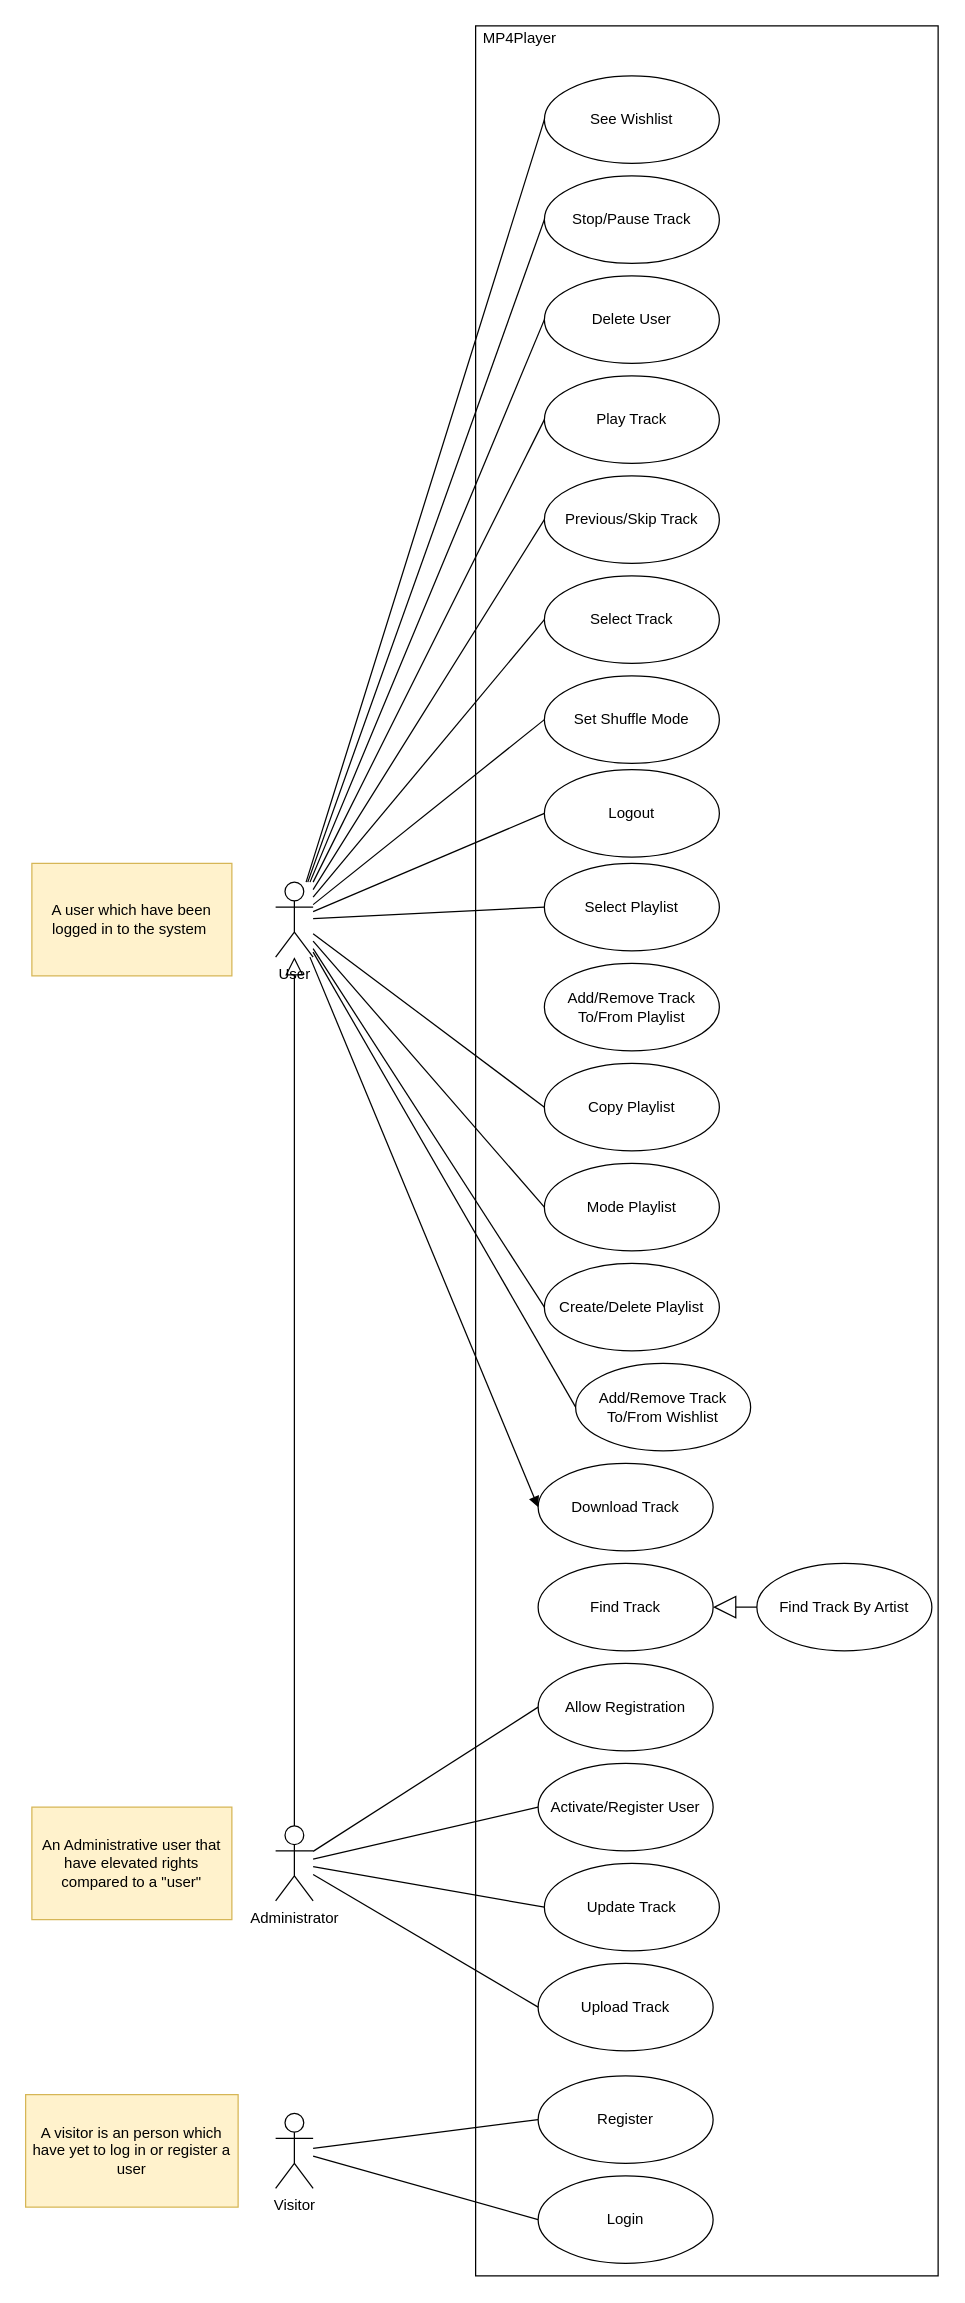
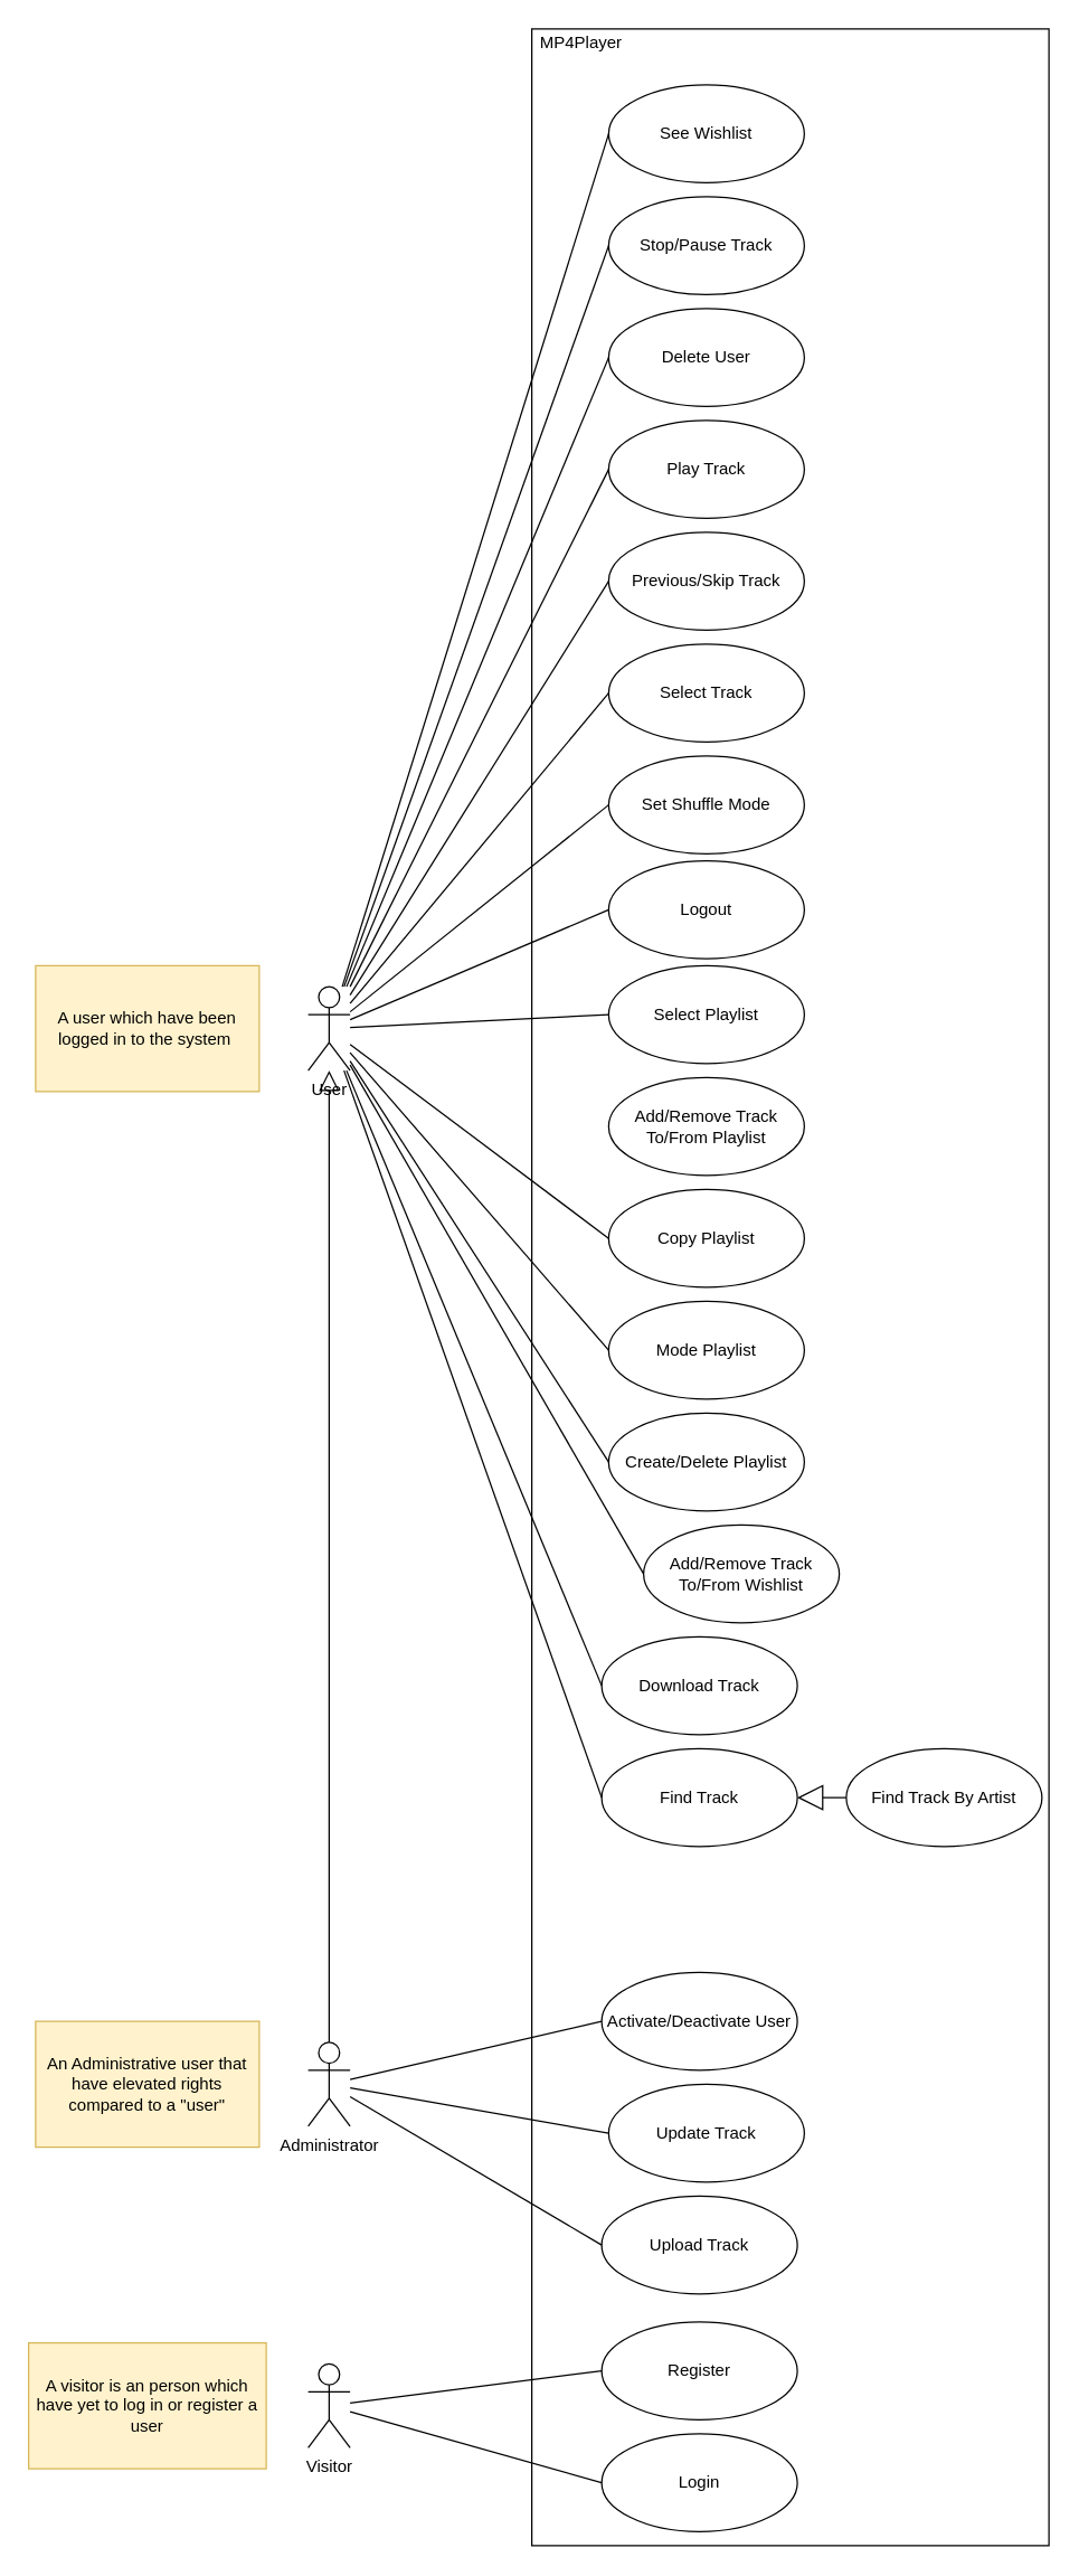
  <mxCell id="0" />
  <mxCell id="1" parent="0" />
  <mxCell id="2" value="User" style="shape=umlActor;verticalLabelPosition=bottom;verticalAlign=top;html=1;outlineConnect=0;" parent="1" vertex="1"><mxGeometry x="220" y="705" width="30" height="60" as="geometry" /></mxCell>
  <mxCell id="3" value="" style="rounded=0;whiteSpace=wrap;html=1;" parent="1" vertex="1"><mxGeometry x="380" y="20" width="370" height="1800" as="geometry" /></mxCell>
  <mxCell id="4" value="Play Track" style="ellipse;whiteSpace=wrap;html=1;" parent="1" vertex="1"><mxGeometry x="435" y="300" width="140" height="70" as="geometry" /></mxCell>
  <mxCell id="5" value="Previous/Skip Track" style="ellipse;whiteSpace=wrap;html=1;" parent="1" vertex="1"><mxGeometry x="435" y="380" width="140" height="70" as="geometry" /></mxCell>
  <mxCell id="6" value="Select Track" style="ellipse;whiteSpace=wrap;html=1;" parent="1" vertex="1"><mxGeometry x="435" y="460" width="140" height="70" as="geometry" /></mxCell>
  <mxCell id="7" value="Set Shuffle Mode" style="ellipse;whiteSpace=wrap;html=1;" parent="1" vertex="1"><mxGeometry x="435" y="540" width="140" height="70" as="geometry" /></mxCell>
  <mxCell id="8" value="Logout" style="ellipse;whiteSpace=wrap;html=1;" parent="1" vertex="1"><mxGeometry x="435" y="615" width="140" height="70" as="geometry" /></mxCell>
  <mxCell id="9" value="Select Playlist" style="ellipse;whiteSpace=wrap;html=1;" parent="1" vertex="1"><mxGeometry x="435" y="690" width="140" height="70" as="geometry" /></mxCell>
  <mxCell id="10" value="Add/Remove Track To/From Playlist" style="ellipse;whiteSpace=wrap;html=1;" parent="1" vertex="1"><mxGeometry x="435" y="770" width="140" height="70" as="geometry" /></mxCell>
  <mxCell id="11" value="Copy Playlist" style="ellipse;whiteSpace=wrap;html=1;" parent="1" vertex="1"><mxGeometry x="435" y="850" width="140" height="70" as="geometry" /></mxCell>
  <mxCell id="12" value="Mode Playlist" style="ellipse;whiteSpace=wrap;html=1;" parent="1" vertex="1"><mxGeometry x="435" y="930" width="140" height="70" as="geometry" /></mxCell>
  <mxCell id="13" value="" style="endArrow=none;html=1;entryX=0;entryY=0.5;entryDx=0;entryDy=0;" parent="1" source="2" target="4" edge="1"><mxGeometry width="50" height="50" relative="1" as="geometry"><mxPoint x="260" y="480" as="sourcePoint" /><mxPoint x="310" y="430" as="targetPoint" /><Array as="points" /></mxGeometry></mxCell>
  <mxCell id="14" value="" style="endArrow=none;html=1;entryX=0;entryY=0.5;entryDx=0;entryDy=0;" parent="1" source="2" target="5" edge="1"><mxGeometry width="50" height="50" relative="1" as="geometry"><mxPoint x="270" y="300" as="sourcePoint" /><mxPoint x="450" y="335" as="targetPoint" /><Array as="points" /></mxGeometry></mxCell>
  <mxCell id="15" value="" style="endArrow=none;html=1;entryX=0;entryY=0.5;entryDx=0;entryDy=0;" parent="1" source="2" target="6" edge="1"><mxGeometry width="50" height="50" relative="1" as="geometry"><mxPoint x="280" y="310" as="sourcePoint" /><mxPoint x="460" y="345" as="targetPoint" /><Array as="points" /></mxGeometry></mxCell>
  <mxCell id="16" value="" style="endArrow=none;html=1;entryX=0;entryY=0.5;entryDx=0;entryDy=0;" parent="1" source="2" target="7" edge="1"><mxGeometry width="50" height="50" relative="1" as="geometry"><mxPoint x="290" y="320" as="sourcePoint" /><mxPoint x="470" y="355" as="targetPoint" /><Array as="points" /></mxGeometry></mxCell>
  <mxCell id="17" value="" style="endArrow=none;html=1;entryX=0;entryY=0.5;entryDx=0;entryDy=0;" parent="1" source="2" target="8" edge="1"><mxGeometry width="50" height="50" relative="1" as="geometry"><mxPoint x="310" y="340" as="sourcePoint" /><mxPoint x="490" y="375" as="targetPoint" /><Array as="points" /></mxGeometry></mxCell>
  <mxCell id="18" value="" style="endArrow=none;html=1;entryX=0;entryY=0.5;entryDx=0;entryDy=0;" parent="1" source="2" target="9" edge="1"><mxGeometry width="50" height="50" relative="1" as="geometry"><mxPoint x="680" y="900" as="sourcePoint" /><mxPoint x="730" y="850" as="targetPoint" /><Array as="points" /></mxGeometry></mxCell>
  <mxCell id="19" value="" style="endArrow=none;html=1;entryX=0;entryY=0.5;entryDx=0;entryDy=0;" parent="1" source="2" target="11" edge="1"><mxGeometry width="50" height="50" relative="1" as="geometry"><mxPoint x="200" y="750" as="sourcePoint" /><mxPoint x="460" y="985" as="targetPoint" /><Array as="points" /></mxGeometry></mxCell>
  <mxCell id="20" value="" style="endArrow=none;html=1;entryX=0;entryY=0.5;entryDx=0;entryDy=0;" parent="1" source="2" target="12" edge="1"><mxGeometry width="50" height="50" relative="1" as="geometry"><mxPoint x="210" y="760" as="sourcePoint" /><mxPoint x="470" y="995" as="targetPoint" /><Array as="points" /></mxGeometry></mxCell>
  <mxCell id="21" value="" style="endArrow=block;endFill=0;endSize=12;html=1;" parent="1" source="22" target="2" edge="1"><mxGeometry width="160" relative="1" as="geometry"><mxPoint x="-284" y="180" as="sourcePoint" /><mxPoint x="310" y="920" as="targetPoint" /><Array as="points" /></mxGeometry></mxCell>
  <mxCell id="22" value="Administrator" style="shape=umlActor;verticalLabelPosition=bottom;verticalAlign=top;html=1;" parent="1" vertex="1"><mxGeometry x="220" y="1460" width="30" height="60" as="geometry" /></mxCell>
  <mxCell id="23" value="Upload Track" style="ellipse;whiteSpace=wrap;html=1;" parent="1" vertex="1"><mxGeometry x="430" y="1570" width="140" height="70" as="geometry" /></mxCell>
  <mxCell id="24" value="Create/Delete Playlist" style="ellipse;whiteSpace=wrap;html=1;" parent="1" vertex="1"><mxGeometry x="435" y="1010" width="140" height="70" as="geometry" /></mxCell>
  <mxCell id="25" value="" style="endArrow=none;html=1;entryX=0;entryY=0.5;entryDx=0;entryDy=0;" parent="1" source="2" target="24" edge="1"><mxGeometry width="50" height="50" relative="1" as="geometry"><mxPoint x="190" y="740" as="sourcePoint" /><mxPoint x="450" y="1215" as="targetPoint" /><Array as="points" /></mxGeometry></mxCell>
  <mxCell id="26" value="" style="endArrow=none;html=1;entryX=0;entryY=0.5;entryDx=0;entryDy=0;" parent="1" source="22" target="23" edge="1"><mxGeometry width="50" height="50" relative="1" as="geometry"><mxPoint x="185" y="1890" as="sourcePoint" /><mxPoint x="235" y="1840" as="targetPoint" /></mxGeometry></mxCell>
  <mxCell id="27" value="Update Track" style="ellipse;whiteSpace=wrap;html=1;" parent="1" vertex="1"><mxGeometry x="435" y="1490" width="140" height="70" as="geometry" /></mxCell>
  <mxCell id="28" value="" style="endArrow=none;html=1;entryX=0;entryY=0.5;entryDx=0;entryDy=0;" parent="1" source="22" target="27" edge="1"><mxGeometry width="50" height="50" relative="1" as="geometry"><mxPoint x="185" y="1890" as="sourcePoint" /><mxPoint x="235" y="1840" as="targetPoint" /></mxGeometry></mxCell>
- <mxCell id="29" value="Activate/Register User" style="ellipse;whiteSpace=wrap;html=1;" parent="1" vertex="1"><mxGeometry x="430" y="1410" width="140" height="70" as="geometry" /></mxCell>
+ <mxCell id="29" value="Activate/Deactivate User" style="ellipse;whiteSpace=wrap;html=1;" parent="1" vertex="1"><mxGeometry x="430" y="1410" width="140" height="70" as="geometry" /></mxCell>
  <mxCell id="30" value="" style="endArrow=none;html=1;entryX=0;entryY=0.5;entryDx=0;entryDy=0;" parent="1" source="22" target="29" edge="1"><mxGeometry width="50" height="50" relative="1" as="geometry"><mxPoint x="185" y="1840" as="sourcePoint" /><mxPoint x="445" y="1775" as="targetPoint" /></mxGeometry></mxCell>
  <mxCell id="31" value="A user which have been logged in to the system&amp;nbsp;" style="rounded=0;whiteSpace=wrap;html=1;fillColor=#fff2cc;strokeColor=#d6b656;" parent="1" vertex="1"><mxGeometry x="25" y="690" width="160" height="90" as="geometry" /></mxCell>
  <mxCell id="32" value="An Administrative user that have elevated rights compared to a &quot;user&quot;" style="rounded=0;whiteSpace=wrap;html=1;fillColor=#fff2cc;strokeColor=#d6b656;" parent="1" vertex="1"><mxGeometry x="25" y="1445" width="160" height="90" as="geometry" /></mxCell>
- <mxCell id="33" value="Allow Registration" style="ellipse;whiteSpace=wrap;html=1;" parent="1" vertex="1"><mxGeometry x="430" y="1330" width="140" height="70" as="geometry" /></mxCell>
- <mxCell id="34" value="" style="endArrow=none;html=1;entryX=0;entryY=0.5;entryDx=0;entryDy=0;" parent="1" source="22" target="33" edge="1"><mxGeometry width="50" height="50" relative="1" as="geometry"><mxPoint x="185" y="1840" as="sourcePoint" /><mxPoint x="445" y="1695" as="targetPoint" /></mxGeometry></mxCell>
  <mxCell id="35" value="Add/Remove Track To/From Wishlist" style="ellipse;whiteSpace=wrap;html=1;" parent="1" vertex="1"><mxGeometry x="460" y="1090" width="140" height="70" as="geometry" /></mxCell>
  <mxCell id="36" value="" style="endArrow=none;html=1;entryX=0;entryY=0.5;entryDx=0;entryDy=0;" parent="1" source="2" target="35" edge="1"><mxGeometry width="50" height="50" relative="1" as="geometry"><mxPoint x="130" y="1010" as="sourcePoint" /><mxPoint x="440" y="1215" as="targetPoint" /><Array as="points" /></mxGeometry></mxCell>
  <mxCell id="37" value="MP4Player" style="text;html=1;align=center;verticalAlign=middle;resizable=0;points=[];autosize=1;" parent="1" vertex="1"><mxGeometry x="380" y="20" width="70" height="20" as="geometry" /></mxCell>
  <mxCell id="38" value="Download Track" style="ellipse;whiteSpace=wrap;html=1;" parent="1" vertex="1"><mxGeometry x="430" y="1170" width="140" height="70" as="geometry" /></mxCell>
- <mxCell id="39" value="" style="endArrow=block;html=1;entryX=0;entryY=0.5;entryDx=0;entryDy=0;" parent="1" source="2" target="38" edge="1"><mxGeometry width="50" height="50" relative="1" as="geometry"><mxPoint x="-260" y="730" as="sourcePoint" /><mxPoint x="440" y="1375" as="targetPoint" /><Array as="points" /></mxGeometry></mxCell>
+ <mxCell id="39" value="" style="endArrow=none;html=1;entryX=0;entryY=0.5;entryDx=0;entryDy=0;" parent="1" source="2" target="38" edge="1"><mxGeometry width="50" height="50" relative="1" as="geometry"><mxPoint x="-260" y="730" as="sourcePoint" /><mxPoint x="440" y="1375" as="targetPoint" /><Array as="points" /></mxGeometry></mxCell>
  <mxCell id="40" value="Find Track" style="ellipse;whiteSpace=wrap;html=1;" parent="1" vertex="1"><mxGeometry x="430" y="1250" width="140" height="70" as="geometry" /></mxCell>
  <mxCell id="41" value="Find Track By Artist" style="ellipse;whiteSpace=wrap;html=1;" parent="1" vertex="1"><mxGeometry x="605" y="1250" width="140" height="70" as="geometry" /></mxCell>
  <mxCell id="42" value="" style="endArrow=block;endSize=16;endFill=0;html=1;exitX=0;exitY=0.5;exitDx=0;exitDy=0;entryX=1;entryY=0.5;entryDx=0;entryDy=0;rounded=0;" parent="1" source="41" target="40" edge="1"><mxGeometry width="160" relative="1" as="geometry"><mxPoint x="-10" y="1590" as="sourcePoint" /><mxPoint x="150" y="1590" as="targetPoint" /><Array as="points" /></mxGeometry></mxCell>
+ <mxCell id="43" value="" style="endArrow=none;html=1;entryX=0;entryY=0.5;entryDx=0;entryDy=0;" parent="1" source="2" target="40" edge="1"><mxGeometry width="50" height="50" relative="1" as="geometry"><mxPoint x="-260" y="755" as="sourcePoint" /><mxPoint x="440" y="1455" as="targetPoint" /><Array as="points" /></mxGeometry></mxCell>
  <mxCell id="44" value="Visitor" style="shape=umlActor;verticalLabelPosition=bottom;verticalAlign=top;html=1;outlineConnect=0;" parent="1" vertex="1"><mxGeometry x="220" y="1690" width="30" height="60" as="geometry" /></mxCell>
  <mxCell id="45" value="Register" style="ellipse;whiteSpace=wrap;html=1;" parent="1" vertex="1"><mxGeometry x="430" y="1660" width="140" height="70" as="geometry" /></mxCell>
  <mxCell id="46" value="Login" style="ellipse;whiteSpace=wrap;html=1;" parent="1" vertex="1"><mxGeometry x="430" y="1740" width="140" height="70" as="geometry" /></mxCell>
  <mxCell id="47" value="" style="endArrow=none;html=1;entryX=0;entryY=0.5;entryDx=0;entryDy=0;" parent="1" source="44" target="45" edge="1"><mxGeometry width="50" height="50" relative="1" as="geometry"><mxPoint x="45" y="1930" as="sourcePoint" /><mxPoint x="95" y="1880" as="targetPoint" /></mxGeometry></mxCell>
  <mxCell id="48" value="" style="endArrow=none;html=1;entryX=0;entryY=0.5;entryDx=0;entryDy=0;" parent="1" source="44" target="46" edge="1"><mxGeometry width="50" height="50" relative="1" as="geometry"><mxPoint x="-265" y="1869.885" as="sourcePoint" /><mxPoint x="370" y="1865" as="targetPoint" /></mxGeometry></mxCell>
  <mxCell id="49" value="A visitor is an person which have yet to log in or register a user" style="rounded=0;whiteSpace=wrap;html=1;fillColor=#fff2cc;strokeColor=#d6b656;" parent="1" vertex="1"><mxGeometry x="20" y="1675" width="170" height="90" as="geometry" /></mxCell>
  <mxCell id="50" value="Delete User" style="ellipse;whiteSpace=wrap;html=1;" parent="1" vertex="1"><mxGeometry x="435" y="220" width="140" height="70" as="geometry" /></mxCell>
  <mxCell id="51" value="" style="endArrow=none;html=1;entryX=0;entryY=0.5;entryDx=0;entryDy=0;" parent="1" source="2" target="50" edge="1"><mxGeometry width="50" height="50" relative="1" as="geometry"><mxPoint x="-260" y="728.517" as="sourcePoint" /><mxPoint x="450" y="185" as="targetPoint" /><Array as="points" /></mxGeometry></mxCell>
  <mxCell id="52" value="Stop/Pause Track" style="ellipse;whiteSpace=wrap;html=1;" parent="1" vertex="1"><mxGeometry x="435" y="140" width="140" height="70" as="geometry" /></mxCell>
  <mxCell id="53" value="" style="endArrow=none;html=1;entryX=0;entryY=0.5;entryDx=0;entryDy=0;" parent="1" source="2" target="52" edge="1"><mxGeometry width="50" height="50" relative="1" as="geometry"><mxPoint x="-260" y="726.771" as="sourcePoint" /><mxPoint x="445" y="105" as="targetPoint" /><Array as="points" /></mxGeometry></mxCell>
  <mxCell id="54" value="See Wishlist" style="ellipse;whiteSpace=wrap;html=1;" parent="1" vertex="1"><mxGeometry x="435" y="60" width="140" height="70" as="geometry" /></mxCell>
  <mxCell id="55" value="" style="endArrow=none;html=1;entryX=0;entryY=0.5;entryDx=0;entryDy=0;" parent="1" source="2" target="54" edge="1"><mxGeometry width="50" height="50" relative="1" as="geometry"><mxPoint x="-260" y="725.104" as="sourcePoint" /><mxPoint x="445" y="25" as="targetPoint" /><Array as="points" /></mxGeometry></mxCell>
